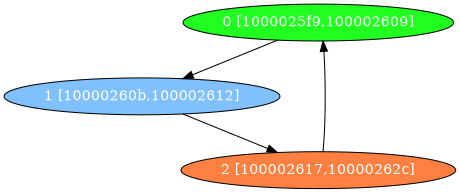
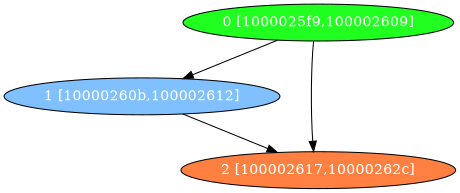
  digraph {
    node [fontcolor="#ffffff" shape=oval style=filled]
    n1 [fillcolor="#20FF20" label="0 [1000025f9,100002609]"]
    n2 [fillcolor="#80C0FF" label="1 [10000260b,100002612]"]
    n3 [fillcolor="#FF8040" label="2 [100002617,10000262c]"]
    n1 -> n2
-   n3 -> n1
+   n1 -> n3
    n2 -> n3
  }
